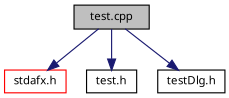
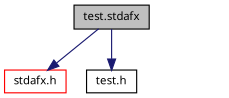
  digraph {
    rankdir=TB
    node [color=black fillcolor=white fontname="FreeSans.ttf" fontsize=10 shape=record style=filled]
    edge [color=midnightblue fontname="FreeSans.ttf" fontsize=10 labelfontname="FreeSans.ttf" labelfontsize=10 style=solid]
-   n1 [fillcolor=grey75 fontcolor=black height=0.2 label="test.cpp" width=0.4]
+   n1 [fillcolor=grey75 fontcolor=black height=0.2 label="test.stdafx" width=0.4]
    n2 [color=red height=0.2 label="stdafx.h" width=0.4]
    n3 [height=0.2 label="test.h" width=0.4]
-   n4 [height=0.2 label="testDlg.h" width=0.4]
    n1 -> n2
    n1 -> n3
-   n1 -> n4
  }
